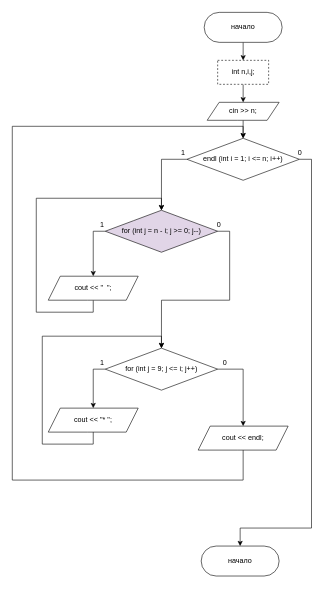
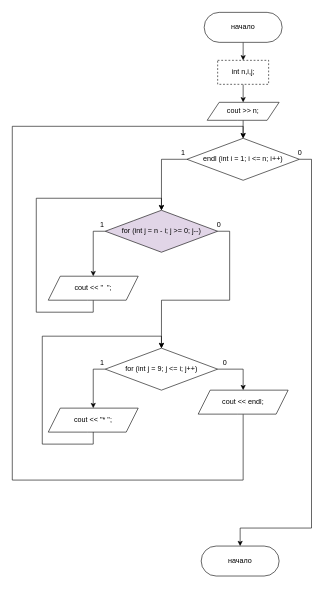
  <mxCell id="0" />
  <mxCell id="1" parent="0" />
  <mxCell id="2" style="edgeStyle=orthogonalEdgeStyle;rounded=0;orthogonalLoop=1;jettySize=auto;html=1;exitX=0.5;exitY=1;exitDx=0;exitDy=0;entryX=0.5;entryY=0;entryDx=0;entryDy=0;" edge="1" parent="1" source="3" target="5"><mxGeometry relative="1" as="geometry" /></mxCell>
  <mxCell id="3" value="начало" style="rounded=1;whiteSpace=wrap;html=1;arcSize=50;" vertex="1" parent="1"><mxGeometry x="340" y="20" width="130" height="50" as="geometry" /></mxCell>
  <mxCell id="4" style="edgeStyle=orthogonalEdgeStyle;rounded=0;orthogonalLoop=1;jettySize=auto;html=1;exitX=0.5;exitY=1;exitDx=0;exitDy=0;entryX=0.5;entryY=0;entryDx=0;entryDy=0;" edge="1" parent="1" source="5" target="7"><mxGeometry relative="1" as="geometry" /></mxCell>
  <mxCell id="5" value="int n,i,j;" style="rounded=0;whiteSpace=wrap;html=1;dashed=1;" vertex="1" parent="1"><mxGeometry x="362.5" y="100" width="85" height="40" as="geometry" /></mxCell>
  <mxCell id="6" style="edgeStyle=orthogonalEdgeStyle;rounded=0;orthogonalLoop=1;jettySize=auto;html=1;exitX=0.5;exitY=1;exitDx=0;exitDy=0;" edge="1" parent="1" source="7"><mxGeometry relative="1" as="geometry"><mxPoint x="404.882" y="230" as="targetPoint" /></mxGeometry></mxCell>
- <mxCell id="7" value="cin &gt;&gt; n;" style="shape=parallelogram;perimeter=parallelogramPerimeter;whiteSpace=wrap;html=1;fixedSize=1;rounded=1;arcSize=0;" vertex="1" parent="1"><mxGeometry x="345" y="170" width="120" height="30" as="geometry" /></mxCell>
+ <mxCell id="7" value="cout &gt;&gt; n;" style="shape=parallelogram;perimeter=parallelogramPerimeter;whiteSpace=wrap;html=1;fixedSize=1;rounded=1;arcSize=0;" vertex="1" parent="1"><mxGeometry x="345" y="170" width="120" height="30" as="geometry" /></mxCell>
  <mxCell id="8" style="edgeStyle=orthogonalEdgeStyle;rounded=0;orthogonalLoop=1;jettySize=auto;html=1;exitX=0;exitY=0.5;exitDx=0;exitDy=0;entryX=0.5;entryY=0;entryDx=0;entryDy=0;" edge="1" parent="1" source="10" target="13"><mxGeometry relative="1" as="geometry" /></mxCell>
  <mxCell id="9" style="edgeStyle=orthogonalEdgeStyle;rounded=0;orthogonalLoop=1;jettySize=auto;html=1;exitX=1;exitY=0.5;exitDx=0;exitDy=0;entryX=0.5;entryY=0;entryDx=0;entryDy=0;" edge="1" parent="1" source="10" target="23"><mxGeometry relative="1" as="geometry"><Array as="points"><mxPoint x="519" y="265" /><mxPoint x="519" y="880" /></Array></mxGeometry></mxCell>
  <mxCell id="10" value="endl (int i = 1; i &lt;= n; i++)" style="rhombus;whiteSpace=wrap;html=1;rounded=1;arcSize=0;" vertex="1" parent="1"><mxGeometry x="311.25" y="230" width="187.5" height="70" as="geometry" /></mxCell>
  <mxCell id="11" style="edgeStyle=orthogonalEdgeStyle;rounded=0;orthogonalLoop=1;jettySize=auto;html=1;exitX=0;exitY=0.5;exitDx=0;exitDy=0;entryX=0.5;entryY=0;entryDx=0;entryDy=0;" edge="1" parent="1" source="13" target="15"><mxGeometry relative="1" as="geometry" /></mxCell>
  <mxCell id="12" style="edgeStyle=orthogonalEdgeStyle;rounded=0;orthogonalLoop=1;jettySize=auto;html=1;exitX=1;exitY=0.5;exitDx=0;exitDy=0;entryX=0.5;entryY=0;entryDx=0;entryDy=0;" edge="1" parent="1" source="13" target="19"><mxGeometry relative="1" as="geometry"><mxPoint x="270" y="520" as="targetPoint" /></mxGeometry></mxCell>
  <mxCell id="13" value="for (int j = n - i; j &amp;gt;= 0; j--)" style="rhombus;whiteSpace=wrap;html=1;rounded=1;arcSize=0;fillColor=#e1d5e7;" vertex="1" parent="1"><mxGeometry x="175" y="350" width="187.5" height="70" as="geometry" /></mxCell>
  <mxCell id="14" style="edgeStyle=orthogonalEdgeStyle;rounded=0;orthogonalLoop=1;jettySize=auto;html=1;exitX=0.5;exitY=1;exitDx=0;exitDy=0;entryX=0.5;entryY=0;entryDx=0;entryDy=0;" edge="1" parent="1" source="15" target="13"><mxGeometry relative="1" as="geometry"><Array as="points"><mxPoint x="155" y="520" /><mxPoint x="60" y="520" /><mxPoint x="60" y="330" /><mxPoint x="269" y="330" /></Array></mxGeometry></mxCell>
  <mxCell id="15" value="cout &amp;lt;&amp;lt; &quot;&amp;nbsp; &quot;;" style="shape=parallelogram;perimeter=parallelogramPerimeter;whiteSpace=wrap;html=1;fixedSize=1;rounded=1;arcSize=0;" vertex="1" parent="1"><mxGeometry x="80" y="460" width="150" height="40" as="geometry" /></mxCell>
  <mxCell id="16" style="edgeStyle=orthogonalEdgeStyle;rounded=0;orthogonalLoop=1;jettySize=auto;html=1;exitX=0;exitY=0.5;exitDx=0;exitDy=0;entryX=0.5;entryY=0;entryDx=0;entryDy=0;" edge="1" parent="1" source="19" target="21"><mxGeometry relative="1" as="geometry" /></mxCell>
  <mxCell id="17" style="edgeStyle=orthogonalEdgeStyle;rounded=0;orthogonalLoop=1;jettySize=auto;html=1;entryX=0.5;entryY=0;entryDx=0;entryDy=0;exitX=0.5;exitY=1;exitDx=0;exitDy=0;" edge="1" parent="1" source="22" target="10"><mxGeometry relative="1" as="geometry"><mxPoint x="490" y="730" as="sourcePoint" /><Array as="points"><mxPoint x="405" y="800" /><mxPoint x="20" y="800" /><mxPoint x="20" y="210" /><mxPoint x="405" y="210" /></Array></mxGeometry></mxCell>
  <mxCell id="18" style="edgeStyle=orthogonalEdgeStyle;rounded=0;orthogonalLoop=1;jettySize=auto;html=1;exitX=1;exitY=0.5;exitDx=0;exitDy=0;entryX=0.5;entryY=0;entryDx=0;entryDy=0;" edge="1" parent="1" source="19" target="22"><mxGeometry relative="1" as="geometry" /></mxCell>
  <mxCell id="19" value="for (int j = 9; j &amp;lt;= i; j++)" style="rhombus;whiteSpace=wrap;html=1;rounded=1;arcSize=0;" vertex="1" parent="1"><mxGeometry x="175" y="580" width="187.5" height="70" as="geometry" /></mxCell>
  <mxCell id="20" style="edgeStyle=orthogonalEdgeStyle;rounded=0;orthogonalLoop=1;jettySize=auto;html=1;exitX=0.5;exitY=1;exitDx=0;exitDy=0;entryX=0.5;entryY=0;entryDx=0;entryDy=0;" edge="1" parent="1" source="21" target="19"><mxGeometry relative="1" as="geometry"><Array as="points"><mxPoint x="155" y="740" /><mxPoint x="70" y="740" /><mxPoint x="70" y="560" /><mxPoint x="269" y="560" /></Array></mxGeometry></mxCell>
  <mxCell id="21" value="cout &amp;lt;&amp;lt; &quot;* &quot;;" style="shape=parallelogram;perimeter=parallelogramPerimeter;whiteSpace=wrap;html=1;fixedSize=1;rounded=1;arcSize=0;" vertex="1" parent="1"><mxGeometry x="80" y="680" width="150" height="40" as="geometry" /></mxCell>
- <mxCell id="22" value="cout &amp;lt;&amp;lt; endl;" style="shape=parallelogram;perimeter=parallelogramPerimeter;whiteSpace=wrap;html=1;fixedSize=1;rounded=1;arcSize=0;" vertex="1" parent="1"><mxGeometry x="330" y="710" width="150" height="40" as="geometry" /></mxCell>
+ <mxCell id="22" value="cout &amp;lt;&amp;lt; endl;" style="shape=parallelogram;perimeter=parallelogramPerimeter;whiteSpace=wrap;html=1;fixedSize=1;rounded=1;arcSize=0;" vertex="1" parent="1"><mxGeometry x="330" y="650" width="150" height="40" as="geometry" /></mxCell>
  <mxCell id="23" value="начало" style="rounded=1;whiteSpace=wrap;html=1;arcSize=50;" vertex="1" parent="1"><mxGeometry x="335" y="910" width="130" height="50" as="geometry" /></mxCell>
  <mxCell id="24" value="1" style="text;html=1;strokeColor=none;fillColor=none;align=center;verticalAlign=middle;whiteSpace=wrap;rounded=0;" vertex="1" parent="1"><mxGeometry x="275" y="240" width="60" height="30" as="geometry" /></mxCell>
  <mxCell id="25" value="1" style="text;html=1;strokeColor=none;fillColor=none;align=center;verticalAlign=middle;whiteSpace=wrap;rounded=0;" vertex="1" parent="1"><mxGeometry x="140" y="360" width="60" height="30" as="geometry" /></mxCell>
  <mxCell id="26" value="1" style="text;html=1;strokeColor=none;fillColor=none;align=center;verticalAlign=middle;whiteSpace=wrap;rounded=0;" vertex="1" parent="1"><mxGeometry x="140" y="590" width="60" height="30" as="geometry" /></mxCell>
  <mxCell id="27" value="0" style="text;html=1;strokeColor=none;fillColor=none;align=center;verticalAlign=middle;whiteSpace=wrap;rounded=0;" vertex="1" parent="1"><mxGeometry x="345" y="590" width="60" height="30" as="geometry" /></mxCell>
  <mxCell id="28" value="0" style="text;html=1;strokeColor=none;fillColor=none;align=center;verticalAlign=middle;whiteSpace=wrap;rounded=0;" vertex="1" parent="1"><mxGeometry x="335" y="360" width="60" height="30" as="geometry" /></mxCell>
  <mxCell id="29" value="0" style="text;html=1;strokeColor=none;fillColor=none;align=center;verticalAlign=middle;whiteSpace=wrap;rounded=0;" vertex="1" parent="1"><mxGeometry x="470" y="240" width="60" height="30" as="geometry" /></mxCell>
